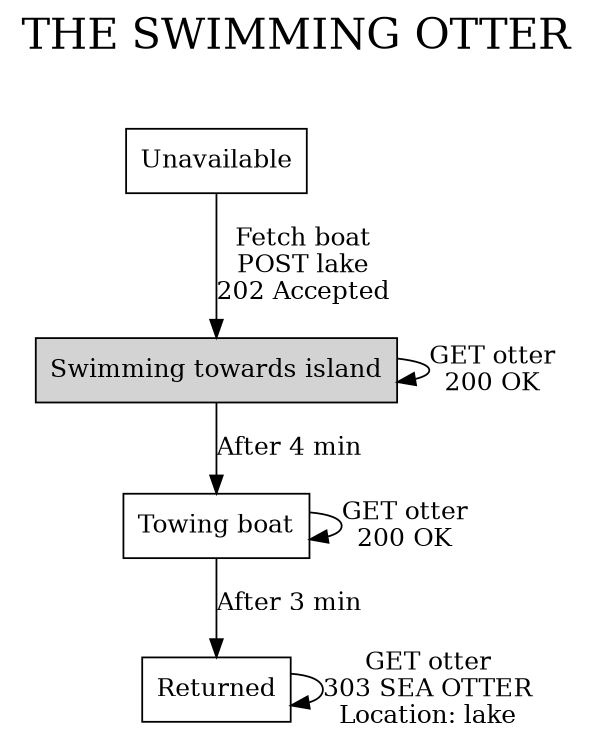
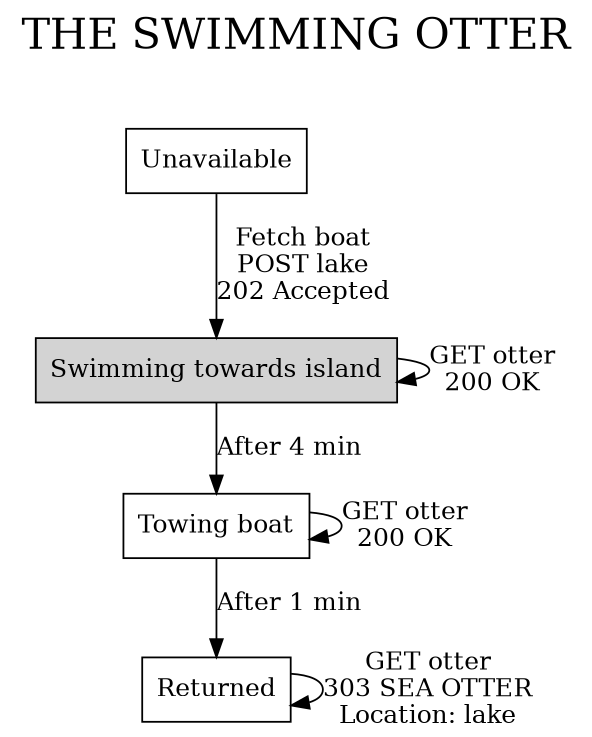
  digraph {
    fontsize=24
    label="THE SWIMMING OTTER"
    labelloc=t
    node [shape=box]
    n1 [label=Unavailable]
    n2 [bgcolor=black label="Swimming towards island" style=filled]
    n3 [label="Towing boat"]
    n4 [label=Returned]
    n1 -> n2 [label="Fetch boat\nPOST lake\n202 Accepted"]
    n2 -> n2 [label="GET otter\n200 OK"]
    n2 -> n3 [label="After 4 min"]
    n3 -> n3 [label="GET otter\n200 OK"]
-   n3 -> n4 [label="After 3 min"]
+   n3 -> n4 [label="After 1 min"]
    n4 -> n4 [label="GET otter\n303 SEA OTTER\nLocation: lake"]
  }
